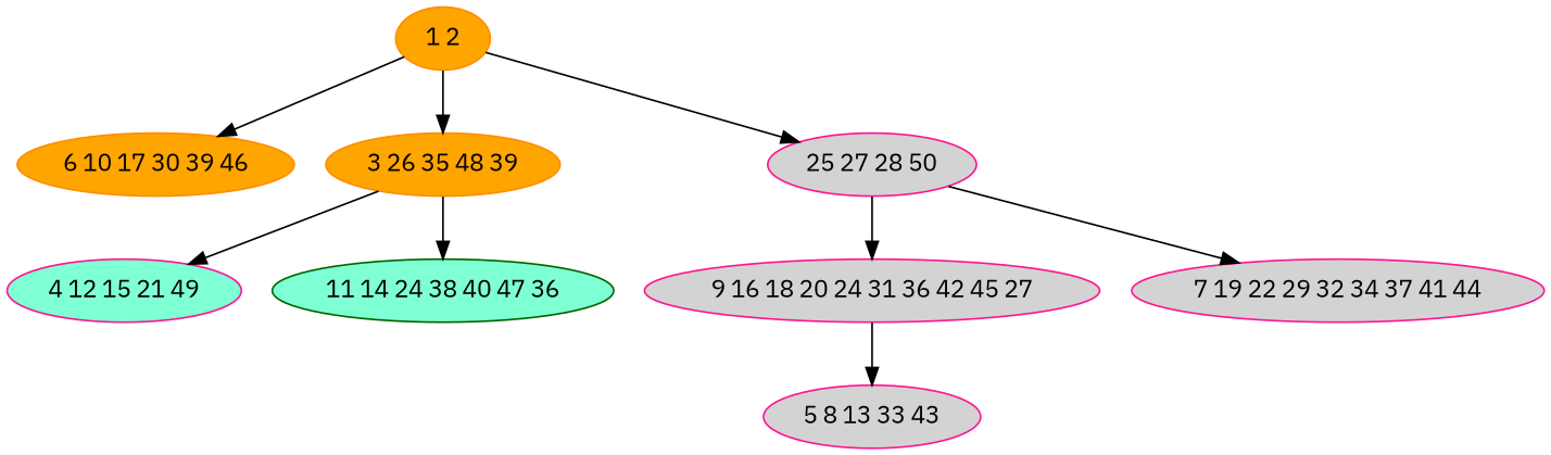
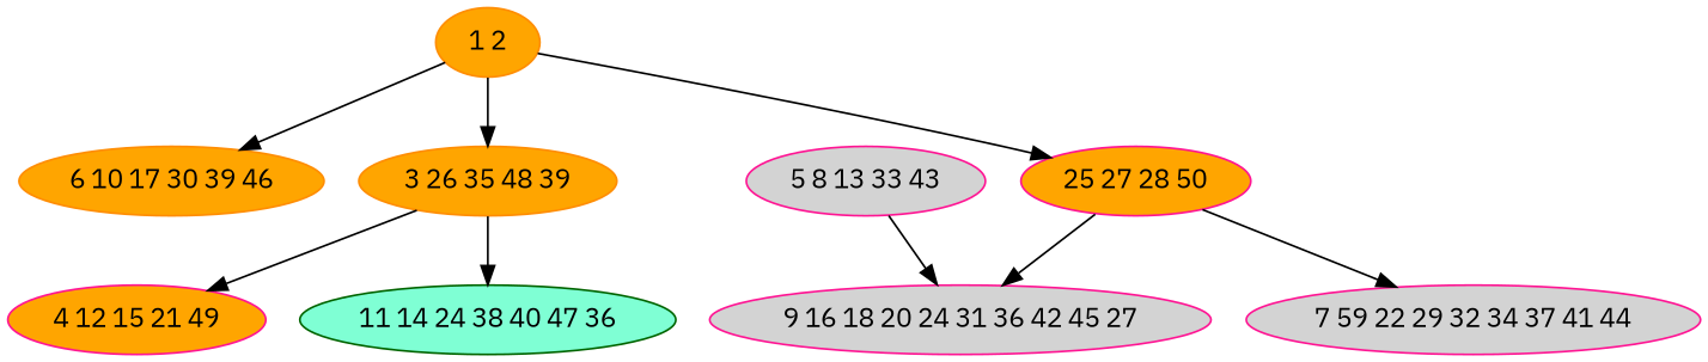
  digraph {
    fontname="IBM Plex Sans"
    node [color=deeppink fillcolor=lightgrey fontname="IBM Plex Sans" style=filled]
    edge [fontname="IBM Plex Sans"]
    n1 [color=darkorange fillcolor=orange label="1 2"]
    n2 [color=darkorange fillcolor=orange label="6 10 17 30 39 46"]
    n3 [color=darkorange fillcolor=orange label="3 26 35 48 39"]
-   n4 [label="25 27 28 50"]
-   n5 [fillcolor=aquamarine label="4 12 15 21 49"]
+   n4 [fillcolor=orange label="25 27 28 50"]
+   n5 [fillcolor=orange label="4 12 15 21 49"]
    n6 [color=darkgreen fillcolor=aquamarine label="11 14 24 38 40 47 36"]
    n7 [label="9 16 18 20 24 31 36 42 45 27"]
-   n8 [label="7 19 22 29 32 34 37 41 44"]
+   n8 [label="7 59 22 29 32 34 37 41 44"]
    n9 [label="5 8 13 33 43"]
    n1 -> n2
    n1 -> n3
    n1 -> n4
    n3 -> n5
    n3 -> n6
    n4 -> n7
    n4 -> n8
-   n7 -> n9
+   n9 -> n7
  }
